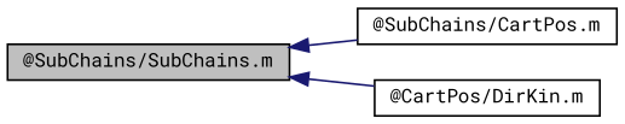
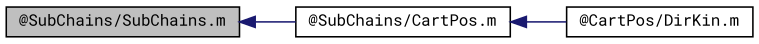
  digraph {
    fontname="Roboto Mono"
    rankdir=LR
    node [color=black fontname="Roboto Mono" fontsize=10 shape=record]
    edge [color=midnightblue dir=back fontname="Roboto Mono" fontsize=10 labelfontname=FreeSans labelfontsize=10 style=solid]
    n1 [fillcolor=grey75 fontcolor=black height=0.2 label="@SubChains/SubChains.m" style=filled width=0.4]
    n2 [height=0.2 label="@SubChains/CartPos.m" width=0.4]
    n3 [height=0.2 label="@CartPos/DirKin.m" width=0.4]
    n1 -> n2
-   n1 -> n3
+   n2 -> n3
  }
